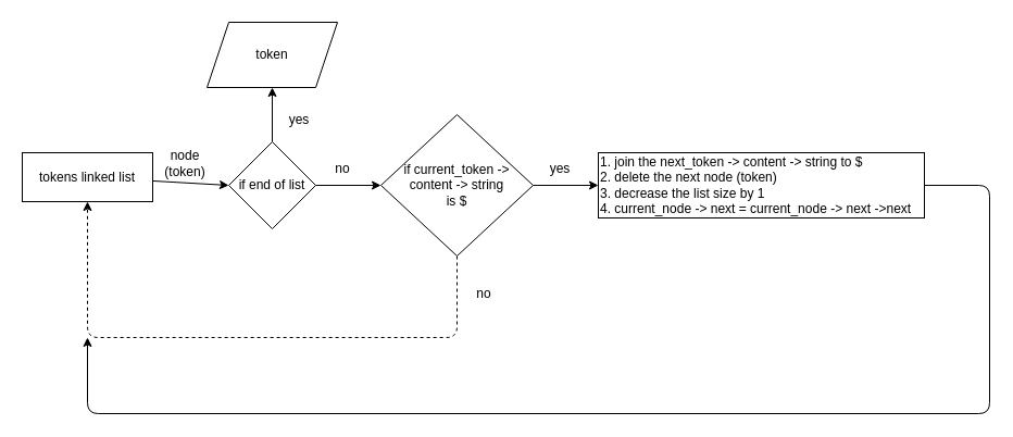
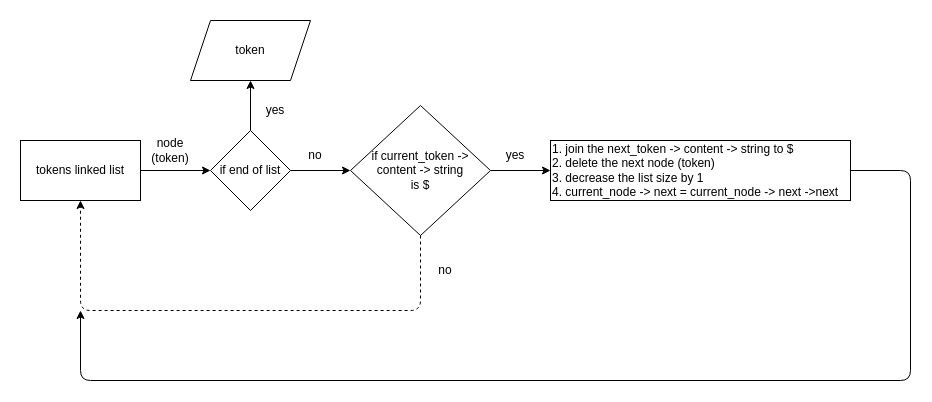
  <mxCell id="0" />
  <mxCell id="1" parent="0" />
  <mxCell id="2" style="edgeStyle=none;html=1;" edge="1" parent="1" source="3"><mxGeometry relative="1" as="geometry"><mxPoint x="210" y="170" as="targetPoint" /></mxGeometry></mxCell>
- <mxCell id="3" value="tokens linked list" style="rounded=0;whiteSpace=wrap;html=1;" vertex="1" parent="1"><mxGeometry x="20" y="140" width="120" height="45" as="geometry" /></mxCell>
+ <mxCell id="3" value="tokens linked list" style="rounded=0;whiteSpace=wrap;html=1;" vertex="1" parent="1"><mxGeometry x="20" y="140" width="120" height="60" as="geometry" /></mxCell>
  <mxCell id="4" value="node (token)" style="text;html=1;strokeColor=none;fillColor=none;align=center;verticalAlign=middle;whiteSpace=wrap;rounded=0;" vertex="1" parent="1"><mxGeometry x="150" y="135" width="40" height="30" as="geometry" /></mxCell>
  <mxCell id="5" style="edgeStyle=none;html=1;" edge="1" parent="1" source="7"><mxGeometry relative="1" as="geometry"><mxPoint x="250" y="80" as="targetPoint" /></mxGeometry></mxCell>
  <mxCell id="6" style="edgeStyle=none;html=1;" edge="1" parent="1" source="7"><mxGeometry relative="1" as="geometry"><mxPoint x="350" y="170" as="targetPoint" /></mxGeometry></mxCell>
  <mxCell id="7" value="if end of list" style="rhombus;whiteSpace=wrap;html=1;" vertex="1" parent="1"><mxGeometry x="210" y="130" width="80" height="80" as="geometry" /></mxCell>
  <mxCell id="8" value="yes" style="text;html=1;strokeColor=none;fillColor=none;align=center;verticalAlign=middle;whiteSpace=wrap;rounded=0;" vertex="1" parent="1"><mxGeometry x="260" y="100" width="30" height="20" as="geometry" /></mxCell>
  <mxCell id="9" value="token" style="shape=parallelogram;perimeter=parallelogramPerimeter;whiteSpace=wrap;html=1;fixedSize=1;" vertex="1" parent="1"><mxGeometry x="190" y="20" width="120" height="60" as="geometry" /></mxCell>
  <mxCell id="10" value="no" style="text;html=1;strokeColor=none;fillColor=none;align=center;verticalAlign=middle;whiteSpace=wrap;rounded=0;" vertex="1" parent="1"><mxGeometry x="300" y="145" width="30" height="20" as="geometry" /></mxCell>
  <mxCell id="11" style="edgeStyle=none;html=1;entryX=0.5;entryY=1;entryDx=0;entryDy=0;dashed=1;" edge="1" parent="1" source="13" target="3"><mxGeometry relative="1" as="geometry"><Array as="points"><mxPoint x="420" y="310" /><mxPoint x="80" y="310" /></Array></mxGeometry></mxCell>
  <mxCell id="12" style="edgeStyle=none;html=1;" edge="1" parent="1" source="13"><mxGeometry relative="1" as="geometry"><mxPoint x="550" y="170" as="targetPoint" /></mxGeometry></mxCell>
  <mxCell id="13" value="if current_token -&amp;gt; content -&amp;gt; string&lt;br&gt;is $" style="rhombus;whiteSpace=wrap;html=1;" vertex="1" parent="1"><mxGeometry x="350" y="105" width="140" height="130" as="geometry" /></mxCell>
  <mxCell id="14" value="no" style="text;html=1;strokeColor=none;fillColor=none;align=center;verticalAlign=middle;whiteSpace=wrap;rounded=0;" vertex="1" parent="1"><mxGeometry x="430" y="260" width="30" height="20" as="geometry" /></mxCell>
  <mxCell id="15" value="yes" style="text;html=1;strokeColor=none;fillColor=none;align=center;verticalAlign=middle;whiteSpace=wrap;rounded=0;" vertex="1" parent="1"><mxGeometry x="500" y="147.5" width="30" height="15" as="geometry" /></mxCell>
  <mxCell id="16" style="edgeStyle=none;html=1;exitX=1;exitY=0.5;exitDx=0;exitDy=0;" edge="1" parent="1" source="17"><mxGeometry relative="1" as="geometry"><mxPoint x="80" y="310" as="targetPoint" /><Array as="points"><mxPoint x="910" y="170" /><mxPoint x="910" y="380" /><mxPoint x="80" y="380" /></Array></mxGeometry></mxCell>
  <mxCell id="17" value="1. join the next_token -&amp;gt; content -&amp;gt; string to $&lt;br&gt;2. delete the next node (token)&lt;br&gt;3. decrease the list size by 1&lt;br&gt;4. current_node -&amp;gt; next = current_node -&amp;gt; next -&amp;gt;next" style="rounded=0;whiteSpace=wrap;html=1;align=left;" vertex="1" parent="1"><mxGeometry x="550" y="140" width="300" height="60" as="geometry" /></mxCell>
